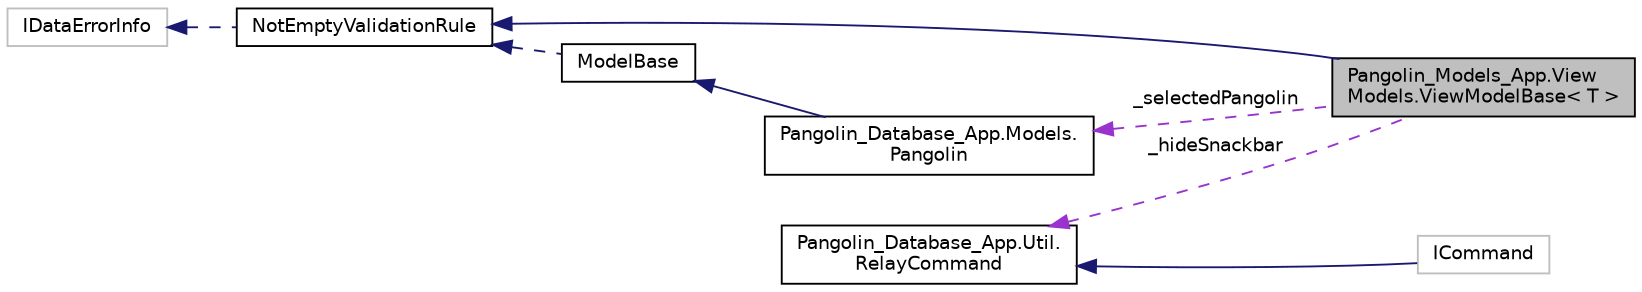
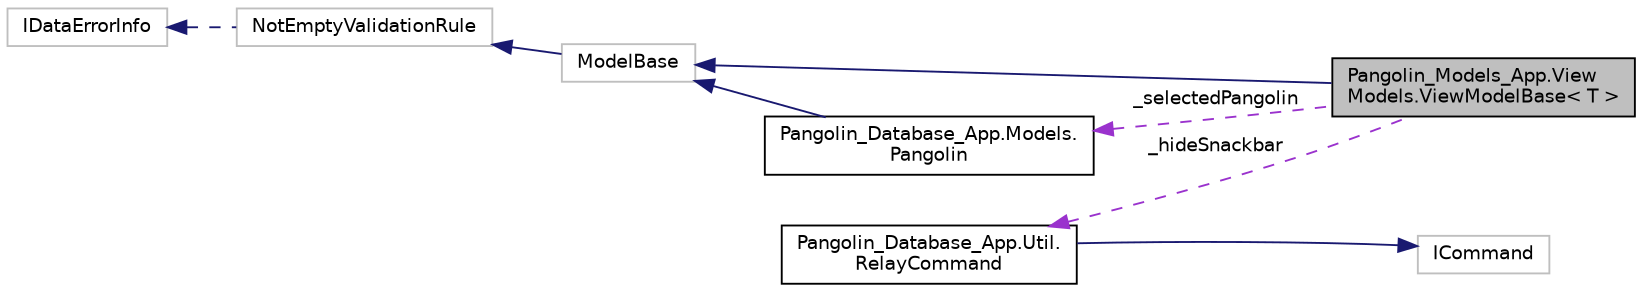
  digraph {
    rankdir=LR
    node [color=black fillcolor=white fontname=Helvetica fontsize=10 shape=record style=filled]
    edge [color=midnightblue dir=back fontname=Helvetica fontsize=10 labelfontname=Helvetica labelfontsize=10 style=solid]
    n1 [fillcolor=grey75 fontcolor=black height=0.2 label="Pangolin_Models_App.View\lModels.ViewModelBase\< T \>" width=0.4]
-   n2 [height=0.2 label=NotEmptyValidationRule width=0.4]
-   n3 [height=0.2 label=ModelBase width=0.4]
+   n2 [color=grey75 height=0.2 label=NotEmptyValidationRule width=0.4]
+   n3 [color=grey75 height=0.2 label=ModelBase width=0.4]
    n4 [height=0.2 label="Pangolin_Database_App.Models.\lPangolin" width=0.4]
    n5 [color=grey75 height=0.2 label=IDataErrorInfo width=0.4]
    n6 [height=0.2 label="Pangolin_Database_App.Util.\lRelayCommand" width=0.4]
    n7 [color=grey75 height=0.2 label=ICommand width=0.4]
-   n2 -> n1
-   n2 -> n3 [style=dashed]
+   n3 -> n1
+   n2 -> n3
    n3 -> n4
    n4 -> n1 [color=darkorchid3 label=" _selectedPangolin" style=dashed]
    n5 -> n2 [style=dashed]
    n6 -> n1 [color=darkorchid3 label=" _hideSnackbar" style=dashed]
-   n6 -> n7
+   n7 -> n6
  }
